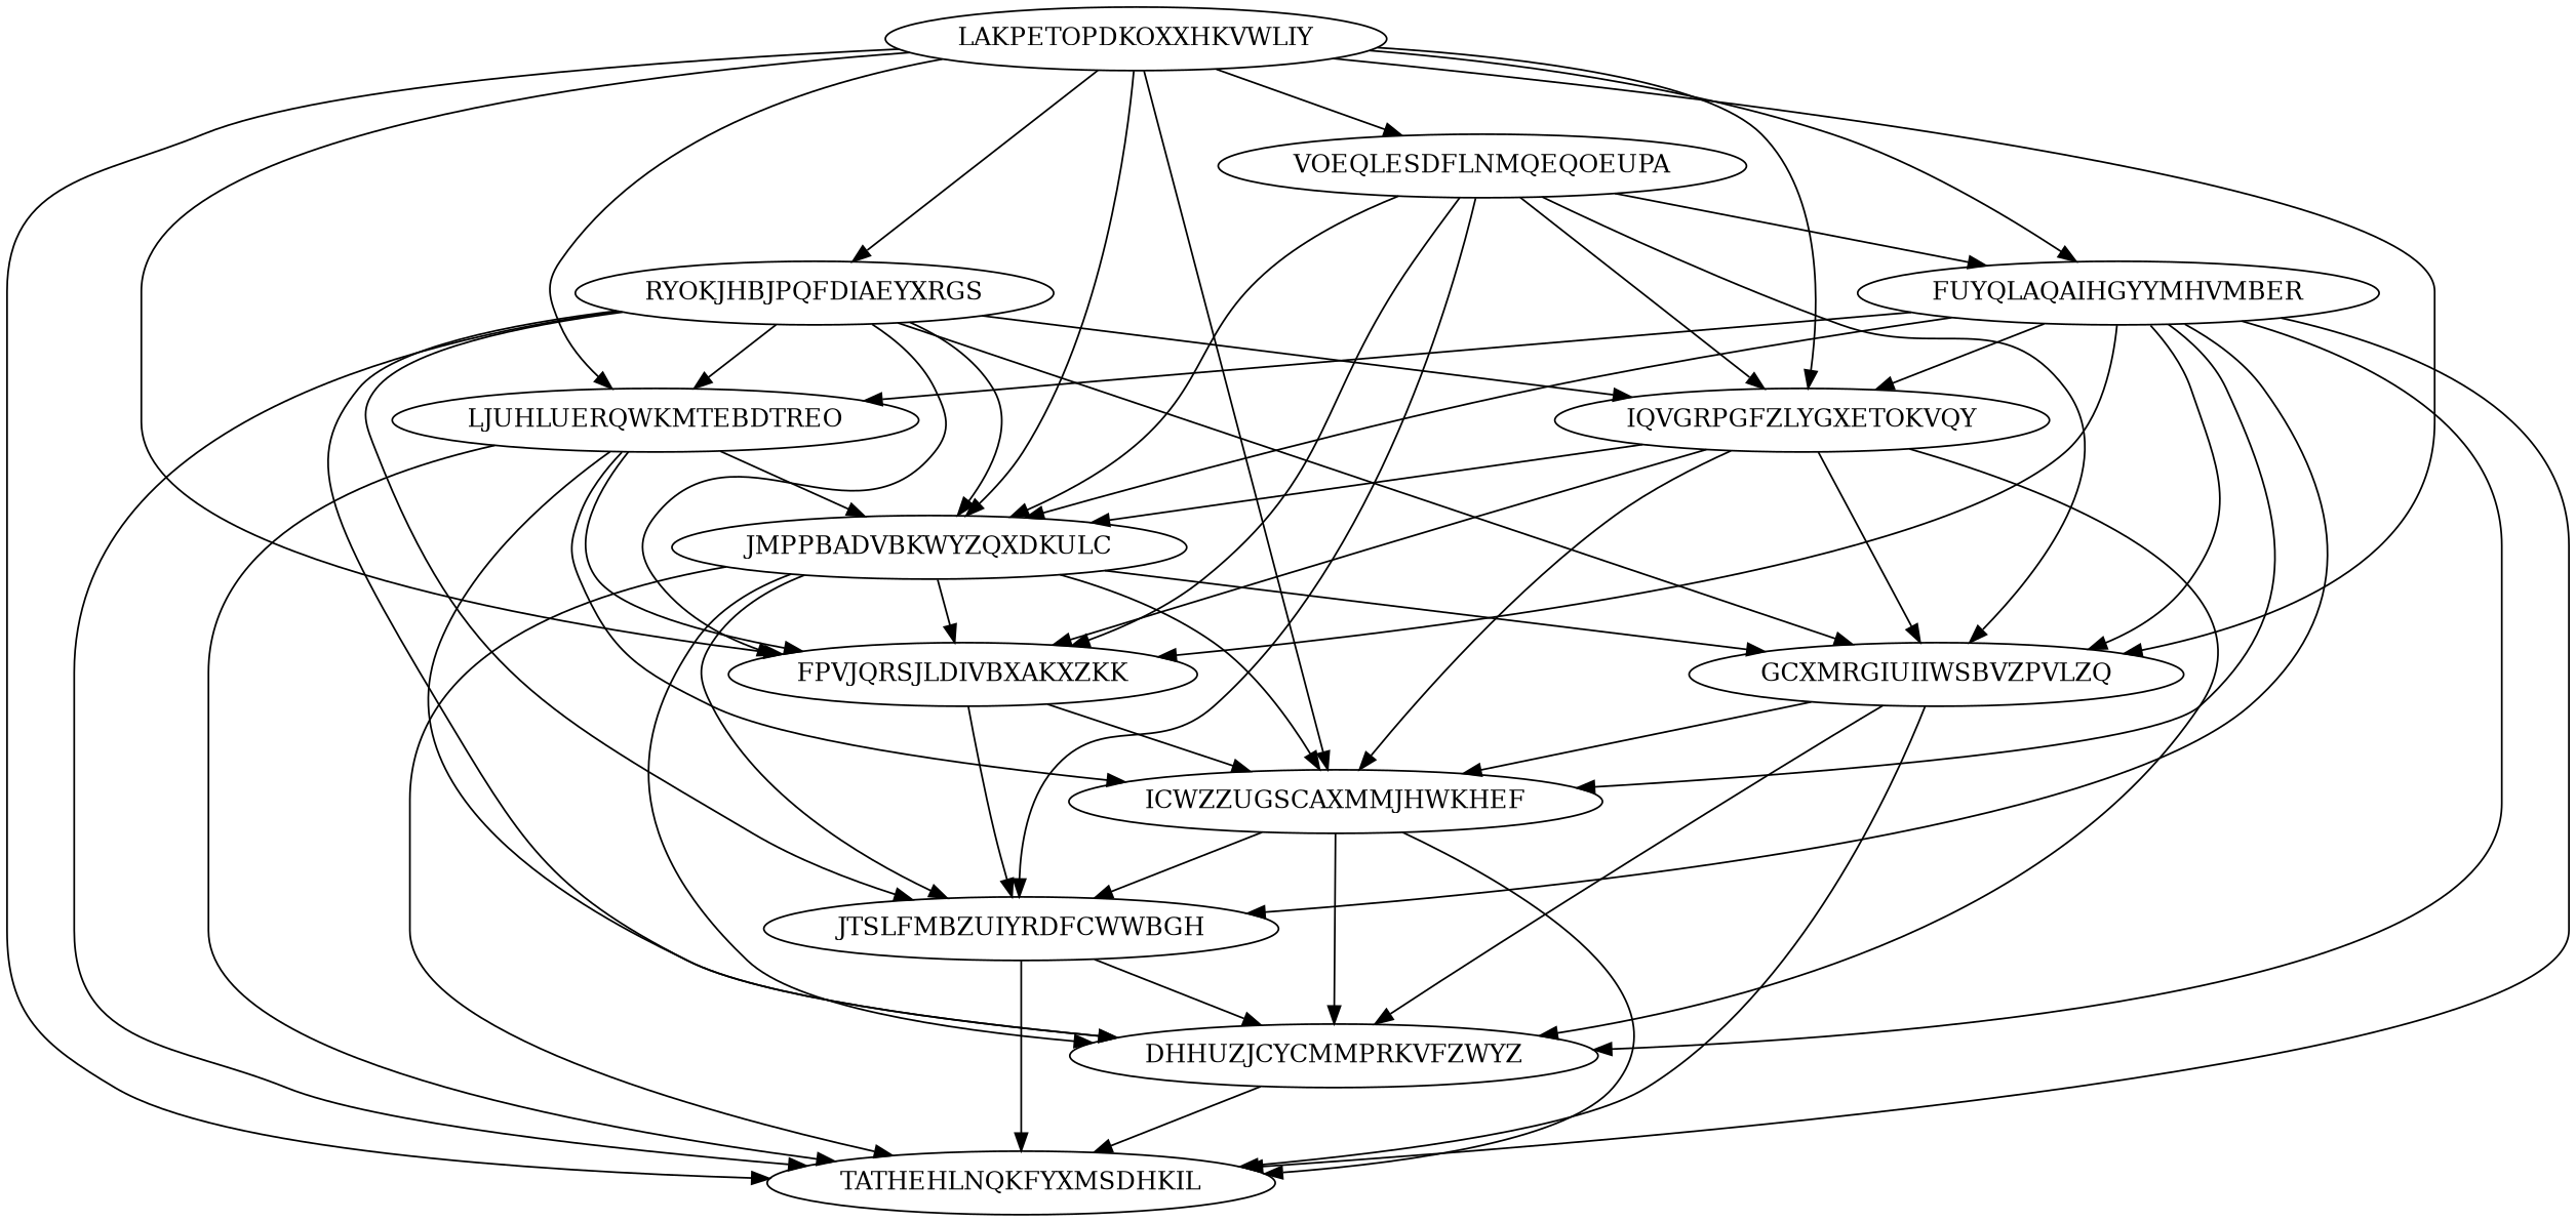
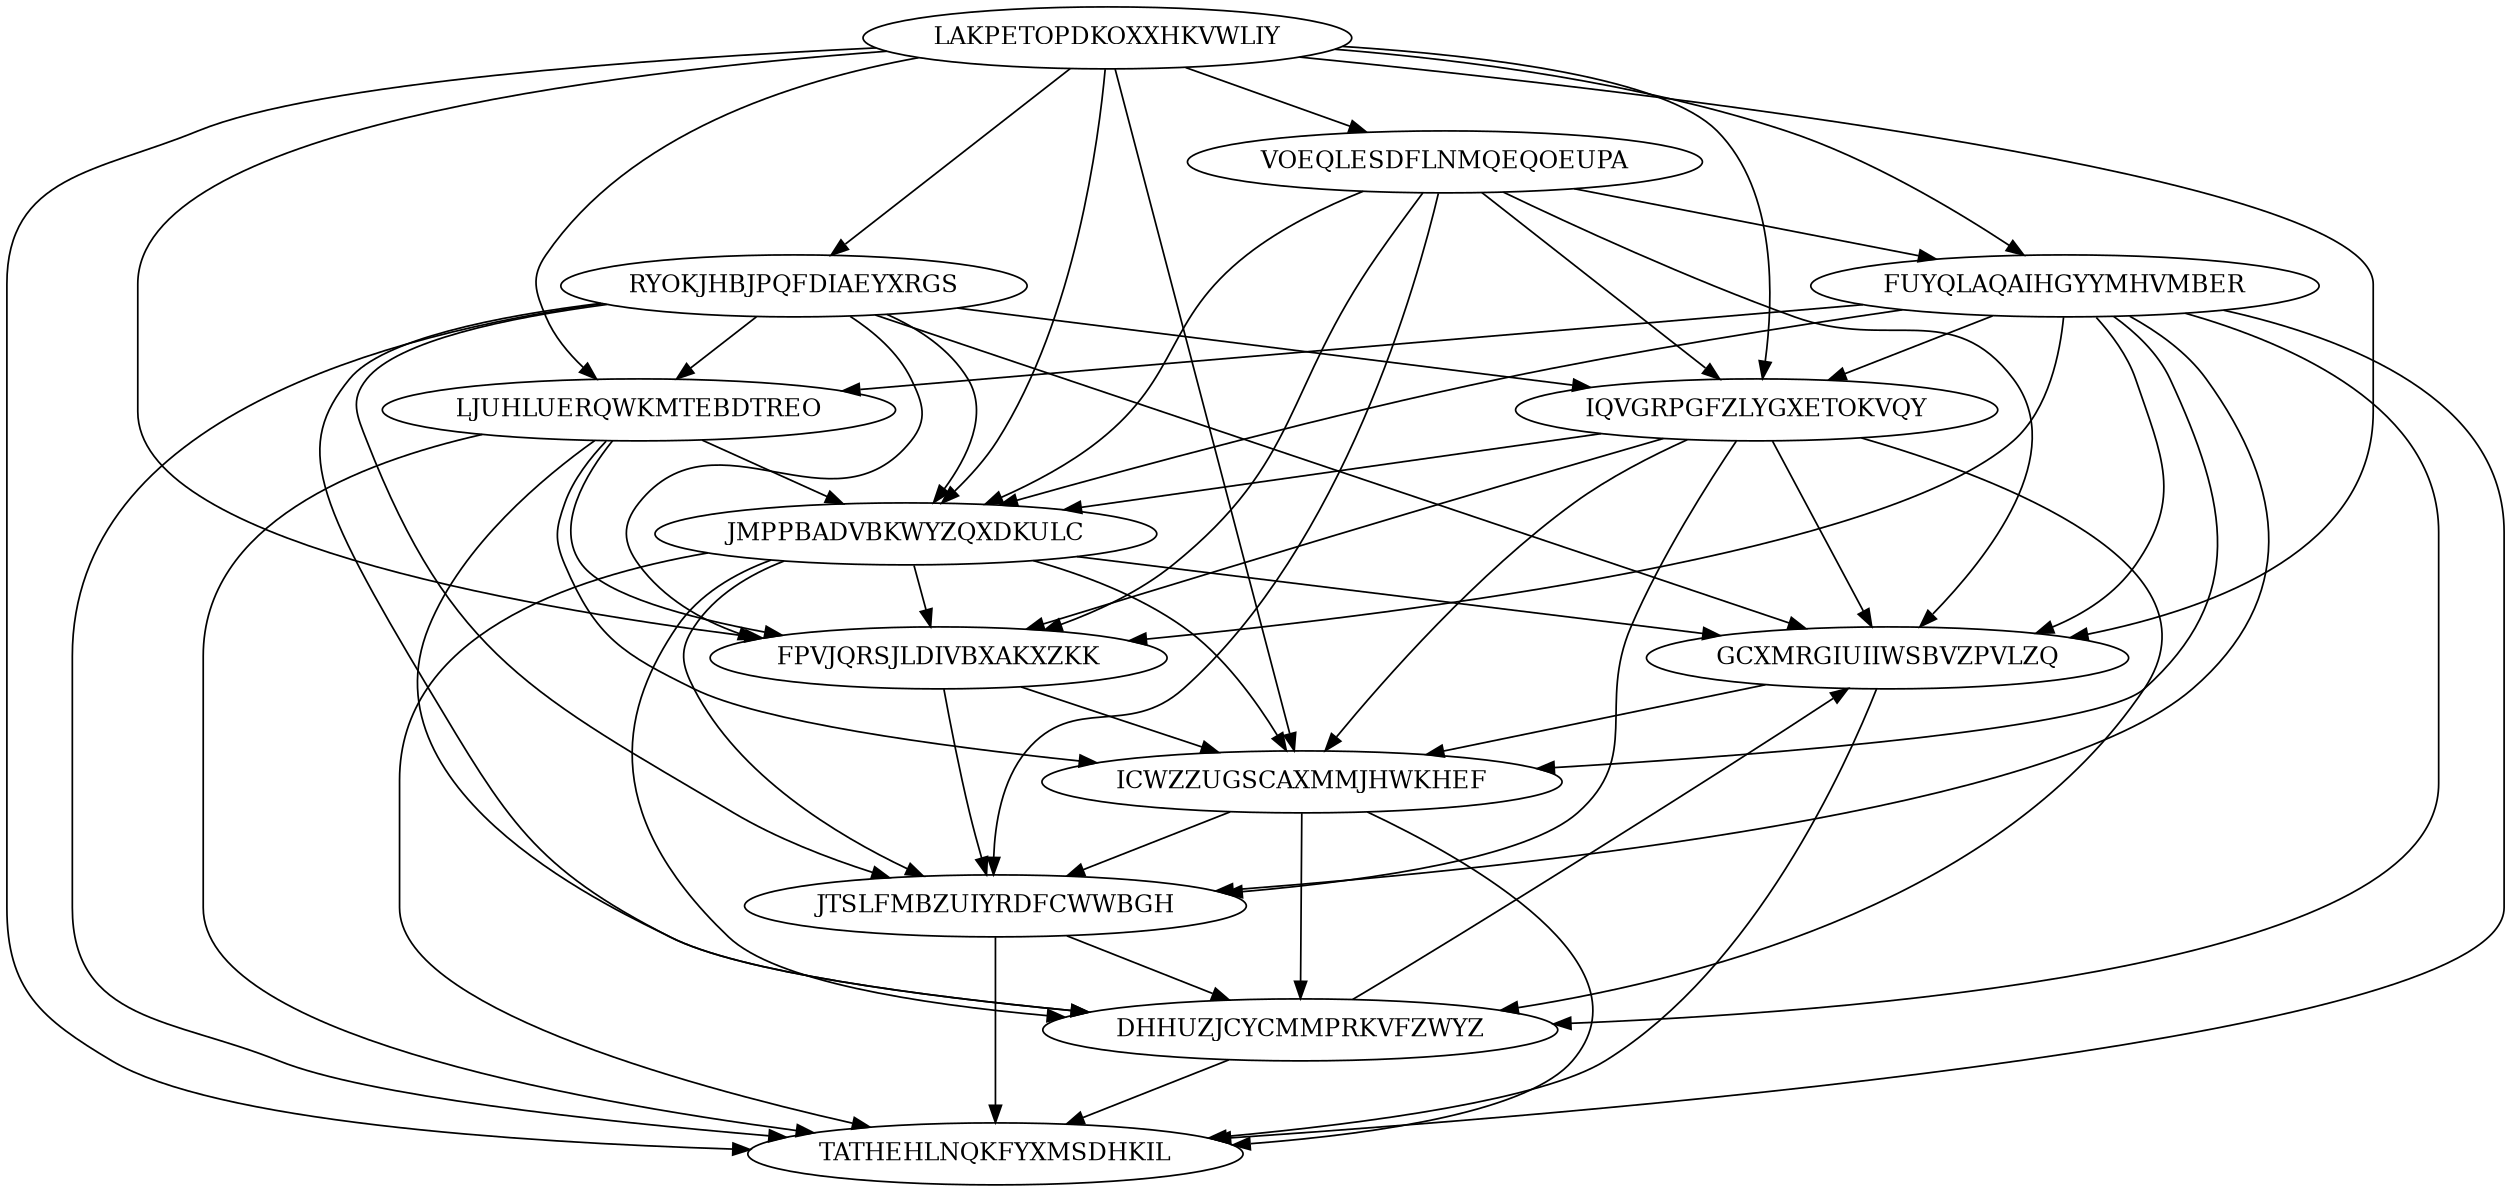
  digraph {
    node [Weight=14]
    edge [Weight=14]
    LAKPETOPDKOXXHKVWLIY [Weight=15]
    VOEQLESDFLNMQEQOEUPA
    RYOKJHBJPQFDIAEYXRGS
    FUYQLAQAIHGYYMHVMBER [Weight=11]
    LJUHLUERQWKMTEBDTREO [Weight=16]
    IQVGRPGFZLYGXETOKVQY [Weight=19]
    JMPPBADVBKWYZQXDKULC [Weight=15]
    GCXMRGIUIIWSBVZPVLZQ [Weight=13]
    FPVJQRSJLDIVBXAKXZKK
    ICWZZUGSCAXMMJHWKHEF [Weight=20]
    TATHEHLNQKFYXMSDHKIL [Weight=18]
    JTSLFMBZUIYRDFCWWBGH [Weight=10]
    DHHUZJCYCMMPRKVFZWYZ
    LAKPETOPDKOXXHKVWLIY -> VOEQLESDFLNMQEQOEUPA [Weight=18]
    LAKPETOPDKOXXHKVWLIY -> RYOKJHBJPQFDIAEYXRGS [Weight=10]
    LAKPETOPDKOXXHKVWLIY -> FUYQLAQAIHGYYMHVMBER [Weight=10]
    LAKPETOPDKOXXHKVWLIY -> LJUHLUERQWKMTEBDTREO
    LAKPETOPDKOXXHKVWLIY -> IQVGRPGFZLYGXETOKVQY [Weight=17]
    LAKPETOPDKOXXHKVWLIY -> JMPPBADVBKWYZQXDKULC [Weight=12]
    LAKPETOPDKOXXHKVWLIY -> GCXMRGIUIIWSBVZPVLZQ [Weight=15]
    LAKPETOPDKOXXHKVWLIY -> FPVJQRSJLDIVBXAKXZKK
    LAKPETOPDKOXXHKVWLIY -> ICWZZUGSCAXMMJHWKHEF [Weight=15]
    LAKPETOPDKOXXHKVWLIY -> TATHEHLNQKFYXMSDHKIL [Weight=16]
    VOEQLESDFLNMQEQOEUPA -> FUYQLAQAIHGYYMHVMBER [Weight=11]
    VOEQLESDFLNMQEQOEUPA -> IQVGRPGFZLYGXETOKVQY [Weight=18]
    VOEQLESDFLNMQEQOEUPA -> JMPPBADVBKWYZQXDKULC [Weight=10]
    VOEQLESDFLNMQEQOEUPA -> GCXMRGIUIIWSBVZPVLZQ
    VOEQLESDFLNMQEQOEUPA -> FPVJQRSJLDIVBXAKXZKK
    VOEQLESDFLNMQEQOEUPA -> JTSLFMBZUIYRDFCWWBGH [Weight=17]
    RYOKJHBJPQFDIAEYXRGS -> LJUHLUERQWKMTEBDTREO [Weight=15]
    RYOKJHBJPQFDIAEYXRGS -> IQVGRPGFZLYGXETOKVQY [Weight=15]
    RYOKJHBJPQFDIAEYXRGS -> JMPPBADVBKWYZQXDKULC [Weight=20]
    RYOKJHBJPQFDIAEYXRGS -> GCXMRGIUIIWSBVZPVLZQ
    RYOKJHBJPQFDIAEYXRGS -> FPVJQRSJLDIVBXAKXZKK [Weight=20]
    RYOKJHBJPQFDIAEYXRGS -> TATHEHLNQKFYXMSDHKIL [Weight=20]
    RYOKJHBJPQFDIAEYXRGS -> JTSLFMBZUIYRDFCWWBGH [Weight=10]
    RYOKJHBJPQFDIAEYXRGS -> DHHUZJCYCMMPRKVFZWYZ [Weight=12]
    FUYQLAQAIHGYYMHVMBER -> LJUHLUERQWKMTEBDTREO [Weight=17]
    FUYQLAQAIHGYYMHVMBER -> IQVGRPGFZLYGXETOKVQY [Weight=13]
    FUYQLAQAIHGYYMHVMBER -> JMPPBADVBKWYZQXDKULC [Weight=16]
    FUYQLAQAIHGYYMHVMBER -> GCXMRGIUIIWSBVZPVLZQ [Weight=11]
    FUYQLAQAIHGYYMHVMBER -> FPVJQRSJLDIVBXAKXZKK
    FUYQLAQAIHGYYMHVMBER -> ICWZZUGSCAXMMJHWKHEF [Weight=12]
    FUYQLAQAIHGYYMHVMBER -> TATHEHLNQKFYXMSDHKIL [Weight=18]
    FUYQLAQAIHGYYMHVMBER -> JTSLFMBZUIYRDFCWWBGH [Weight=13]
    FUYQLAQAIHGYYMHVMBER -> DHHUZJCYCMMPRKVFZWYZ [Weight=11]
    LJUHLUERQWKMTEBDTREO -> JMPPBADVBKWYZQXDKULC [Weight=19]
    LJUHLUERQWKMTEBDTREO -> FPVJQRSJLDIVBXAKXZKK [Weight=17]
    LJUHLUERQWKMTEBDTREO -> ICWZZUGSCAXMMJHWKHEF
    LJUHLUERQWKMTEBDTREO -> TATHEHLNQKFYXMSDHKIL [Weight=20]
    LJUHLUERQWKMTEBDTREO -> DHHUZJCYCMMPRKVFZWYZ [Weight=19]
    IQVGRPGFZLYGXETOKVQY -> JMPPBADVBKWYZQXDKULC [Weight=20]
    IQVGRPGFZLYGXETOKVQY -> GCXMRGIUIIWSBVZPVLZQ [Weight=19]
    IQVGRPGFZLYGXETOKVQY -> FPVJQRSJLDIVBXAKXZKK [Weight=17]
    IQVGRPGFZLYGXETOKVQY -> ICWZZUGSCAXMMJHWKHEF [Weight=11]
+   IQVGRPGFZLYGXETOKVQY -> JTSLFMBZUIYRDFCWWBGH [Weight=10]
    IQVGRPGFZLYGXETOKVQY -> DHHUZJCYCMMPRKVFZWYZ [Weight=10]
    JMPPBADVBKWYZQXDKULC -> GCXMRGIUIIWSBVZPVLZQ [Weight=18]
    JMPPBADVBKWYZQXDKULC -> FPVJQRSJLDIVBXAKXZKK [Weight=19]
    JMPPBADVBKWYZQXDKULC -> ICWZZUGSCAXMMJHWKHEF [Weight=17]
    JMPPBADVBKWYZQXDKULC -> TATHEHLNQKFYXMSDHKIL [Weight=11]
    JMPPBADVBKWYZQXDKULC -> JTSLFMBZUIYRDFCWWBGH [Weight=12]
    JMPPBADVBKWYZQXDKULC -> DHHUZJCYCMMPRKVFZWYZ
    GCXMRGIUIIWSBVZPVLZQ -> ICWZZUGSCAXMMJHWKHEF [Weight=17]
    GCXMRGIUIIWSBVZPVLZQ -> TATHEHLNQKFYXMSDHKIL
-   GCXMRGIUIIWSBVZPVLZQ -> DHHUZJCYCMMPRKVFZWYZ [Weight=18]
+   DHHUZJCYCMMPRKVFZWYZ -> GCXMRGIUIIWSBVZPVLZQ [Weight=18]
    FPVJQRSJLDIVBXAKXZKK -> ICWZZUGSCAXMMJHWKHEF [Weight=11]
    FPVJQRSJLDIVBXAKXZKK -> JTSLFMBZUIYRDFCWWBGH [Weight=19]
    ICWZZUGSCAXMMJHWKHEF -> TATHEHLNQKFYXMSDHKIL [Weight=12]
    ICWZZUGSCAXMMJHWKHEF -> JTSLFMBZUIYRDFCWWBGH
    ICWZZUGSCAXMMJHWKHEF -> DHHUZJCYCMMPRKVFZWYZ [Weight=11]
    JTSLFMBZUIYRDFCWWBGH -> TATHEHLNQKFYXMSDHKIL [Weight=15]
    JTSLFMBZUIYRDFCWWBGH -> DHHUZJCYCMMPRKVFZWYZ [Weight=15]
    DHHUZJCYCMMPRKVFZWYZ -> TATHEHLNQKFYXMSDHKIL
  }
